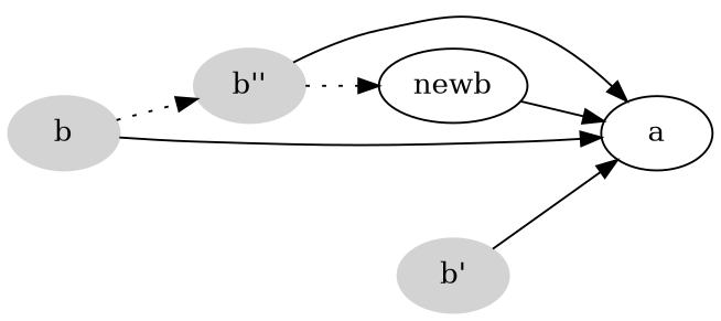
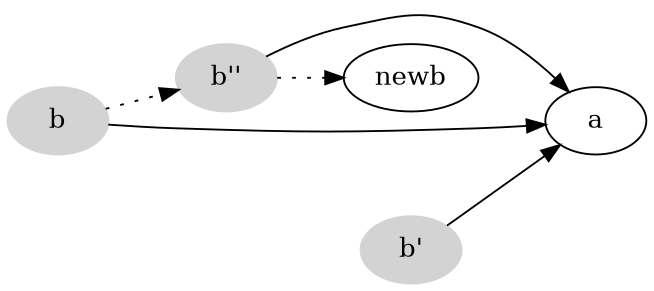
  digraph {
    rankdir=LR
    node [color=lightgray group=g2 style=filled]
    b [group=g1]
    "b''"
    a [color="" group="" style=""]
    newb [group=g3 color="" style=""]
    "b'"
    b -> "b''" [style=dotted]
    b -> a
    "b''" -> a
    "b''" -> newb [style=dotted]
-   newb -> a
    "b'" -> a
  }
